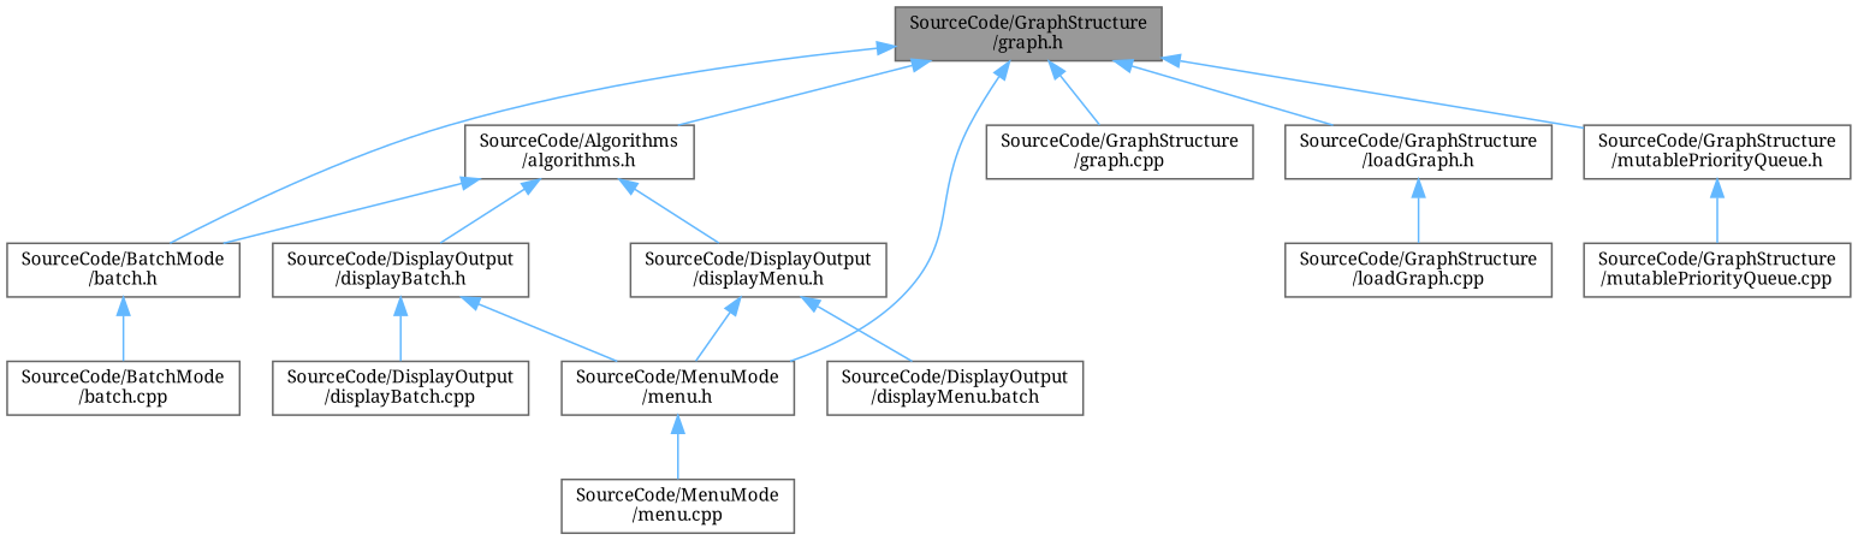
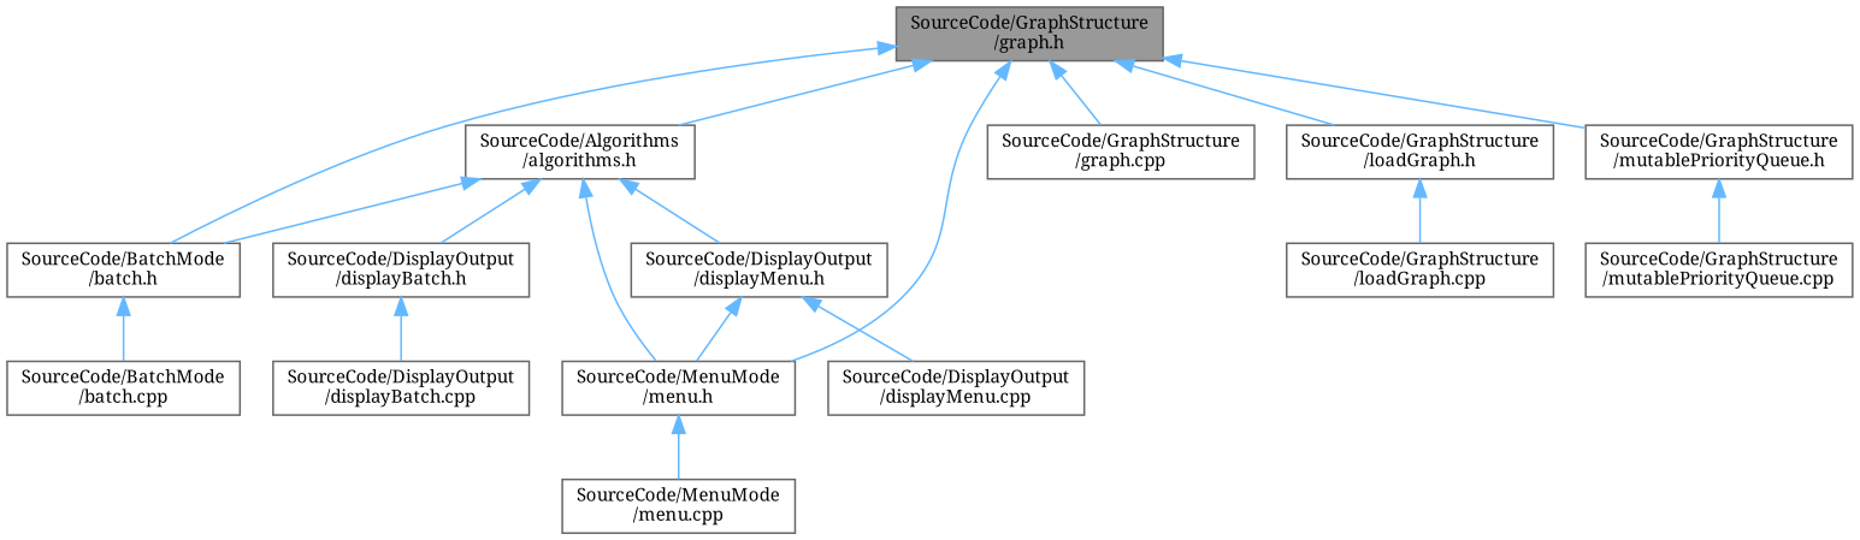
  digraph {
    fontname="Noto Serif"
    node [color=grey40 fillcolor=white fontname="Noto Serif" fontsize=10 shape=box style=filled]
    edge [color=steelblue1 dir=back fontname="Noto Serif" fontsize=10 labelfontname=Helvetica labelfontsize=10 style=solid]
    n1 [color=gray40 fillcolor=grey60 fontcolor=black height=0.2 label="SourceCode/GraphStructure\l/graph.h" width=0.4]
    n2 [height=0.2 label="SourceCode/Algorithms\l/algorithms.h" width=0.4]
    n3 [height=0.2 label="SourceCode/BatchMode\l/batch.h" width=0.4]
    n4 [height=0.2 label="SourceCode/MenuMode\l/menu.h" width=0.4]
    n5 [height=0.2 label="SourceCode/GraphStructure\l/graph.cpp" width=0.4]
    n6 [height=0.2 label="SourceCode/GraphStructure\l/loadGraph.h" width=0.4]
    n7 [height=0.2 label="SourceCode/GraphStructure\l/mutablePriorityQueue.h" width=0.4]
    n8 [height=0.2 label="SourceCode/DisplayOutput\l/displayBatch.h" width=0.4]
    n9 [height=0.2 label="SourceCode/DisplayOutput\l/displayMenu.h" width=0.4]
    n10 [height=0.2 label="SourceCode/BatchMode\l/batch.cpp" width=0.4]
    n11 [height=0.2 label="SourceCode/MenuMode\l/menu.cpp" width=0.4]
    n12 [height=0.2 label="SourceCode/GraphStructure\l/loadGraph.cpp" width=0.4]
    n13 [height=0.2 label="SourceCode/GraphStructure\l/mutablePriorityQueue.cpp" width=0.4]
    n14 [height=0.2 label="SourceCode/DisplayOutput\l/displayBatch.cpp" width=0.4]
-   n15 [height=0.2 label="SourceCode/DisplayOutput\l/displayMenu.batch" width=0.4]
+   n15 [height=0.2 label="SourceCode/DisplayOutput\l/displayMenu.cpp" width=0.4]
    n1 -> n2
    n1 -> n3
    n1 -> n4
    n1 -> n5
    n1 -> n6
    n1 -> n7
    n2 -> n3
-   n8 -> n4
+   n2 -> n4
    n2 -> n8
    n2 -> n9
    n3 -> n10
    n4 -> n11
    n6 -> n12
    n7 -> n13
    n8 -> n14
    n9 -> n4
    n9 -> n15
  }
